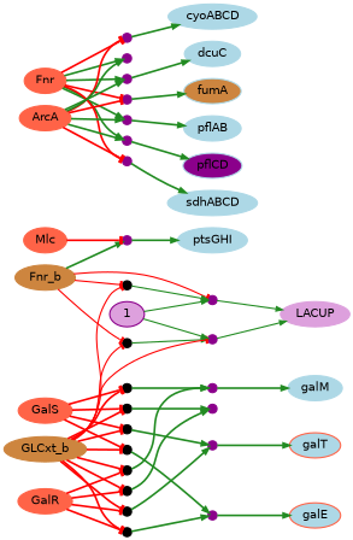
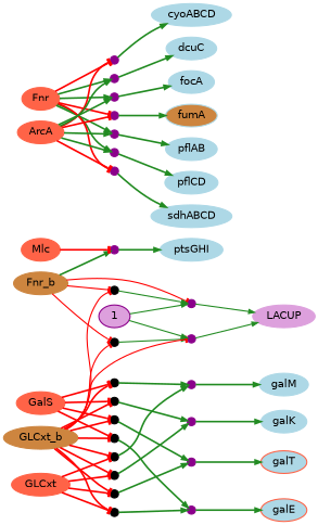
  digraph {
    rankdir=LR
    node [color=darkmagenta fillcolor=darkmagenta fixedsize=True fontname=Helvetica fontsize=18 shape=ellipse style="filled, bold"]
    edge [arrowhead=normal color=forestgreen dir=forward penwidth=3 sign=1 weight=3]
    n1 [height=0.2 label=" " width=0.2]
    LACUP [color=plum fillcolor=plum fixedsize=""]
    n3 [color=peru fillcolor=peru label=Fnr_b fixedsize=""]
    n4 [color=black fillcolor=black height=0.2 label="." width=0.2]
    n5 [color=black fillcolor=black height=0.2 label="." width=0.2]
    n6 [height=0.2 label=" " width=0.2]
    n7 [height=0.2 label=" " width=0.2]
    ptsGHI [color=lightblue fillcolor=lightblue fixedsize=""]
    GLCxt_b [color=peru fillcolor=peru fixedsize=""]
    n10 [color=black fillcolor=black height=0.2 label="." width=0.2]
    n11 [color=black fillcolor=black height=0.2 label="." width=0.2]
    n12 [color=black fillcolor=black height=0.2 label="." width=0.2]
    n13 [color=black fillcolor=black height=0.2 label="." width=0.2]
    n14 [color=black fillcolor=black height=0.2 label="." width=0.2]
    n15 [color=black fillcolor=black height=0.2 label="." width=0.2]
    n16 [color=black fillcolor=black height=0.2 label="." width=0.2]
    n17 [color=black fillcolor=black height=0.2 label="." width=0.2]
    n18 [height=0.2 label=" " width=0.2]
    n19 [height=0.2 label=" " width=0.2]
    n20 [height=0.2 label=" " width=0.2]
    n21 [height=0.2 label=" " width=0.2]
    1 [fillcolor=plum fixedsize=""]
    n23 [height=0.2 label=" " width=0.2]
    cyoABCD [color=lightblue fillcolor=lightblue fixedsize=""]
    Fnr [color=tomato fillcolor=tomato fixedsize=""]
    n26 [height=0.2 label=" " width=0.2]
    n27 [height=0.2 label=" " width=0.2]
    n28 [height=0.2 label=" " width=0.2]
    n29 [height=0.2 label=" " width=0.2]
    n30 [height=0.2 label=" " width=0.2]
    n31 [height=0.2 label=" " width=0.2]
    dcuC [color=lightblue fillcolor=lightblue fixedsize=""]
+   focA [color=lightblue fillcolor=lightblue fixedsize=""]
    fumA [color=lightblue fillcolor=peru fixedsize=""]
    pflAB [color=lightblue fillcolor=lightblue fixedsize=""]
-   pflCD [color=lightblue fixedsize=""]
+   pflCD [color=lightblue fillcolor=lightblue fixedsize=""]
    sdhABCD [color=lightblue fillcolor=lightblue fixedsize=""]
    ArcA [color=tomato fillcolor=tomato fixedsize=""]
    galE [color=tomato fillcolor=lightblue fixedsize=""]
    GalS [color=tomato fillcolor=tomato fixedsize=""]
-   GalR [color=tomato fillcolor=tomato fixedsize=""]
+   GalR [color=tomato fillcolor=tomato label=GLCxt fixedsize=""]
+   galK [color=lightblue fillcolor=lightblue fixedsize=""]
    galM [color=lightblue fillcolor=lightblue fixedsize=""]
    galT [color=tomato fillcolor=lightblue fixedsize=""]
    Mlc [color=tomato fillcolor=tomato fixedsize=""]
    n1 -> LACUP [penwidth=2 weight=2]
    n3 -> n1 [arrowhead=tee color=red penwidth=2 sign=-1 weight=2]
    n3 -> n4 [arrowhead=tee color=red penwidth=2 sign=-1 weight=2]
    n3 -> n5 [arrowhead=tee color=red penwidth=2 sign=-1 weight=2]
    n3 -> n6
    n4 -> n1 [penwidth=2 weight=2]
    n5 -> n7 [penwidth=2 weight=2]
    n6 -> ptsGHI
    n7 -> LACUP [penwidth=2 weight=2]
    GLCxt_b -> n4 [arrowhead=tee color=red penwidth=2 sign=-1 weight=2]
    GLCxt_b -> n5 [arrowhead=tee color=red penwidth=2 sign=-1 weight=2]
    GLCxt_b -> n7 [arrowhead=tee color=red penwidth=2 sign=-1 weight=2]
    GLCxt_b -> n10 [arrowhead=tee color=red sign=-1]
    GLCxt_b -> n11 [arrowhead=tee color=red sign=-1]
    GLCxt_b -> n12 [arrowhead=tee color=red sign=-1]
    GLCxt_b -> n13 [arrowhead=tee color=red sign=-1]
    GLCxt_b -> n14 [arrowhead=tee color=red sign=-1]
    GLCxt_b -> n15 [arrowhead=tee color=red sign=-1]
    GLCxt_b -> n16 [arrowhead=tee color=red sign=-1]
    GLCxt_b -> n17 [arrowhead=tee color=red sign=-1]
    n10 -> n18
    n11 -> n18
    n12 -> n19
    n13 -> n19
    n14 -> n20
    n15 -> n20
    n16 -> n21
    n17 -> n21
    n18 -> galE
+   n19 -> galK
    n20 -> galM
    n21 -> galT
    1 -> n1 [penwidth=2 weight=2]
    1 -> n7 [penwidth=2 weight=2]
    n23 -> cyoABCD
    Fnr -> n23 [arrowhead=tee color=red sign=-1]
    Fnr -> n26
    Fnr -> n27
    Fnr -> n28 [arrowhead=tee color=red sign=-1]
    Fnr -> n29
    Fnr -> n30
    Fnr -> n31 [arrowhead=tee color=red sign=-1]
    n26 -> dcuC
+   n27 -> focA
    n28 -> fumA
    n29 -> pflAB
    n30 -> pflCD
    n31 -> sdhABCD
    ArcA -> n23 [arrowhead=tee color=red sign=-1]
    ArcA -> n26
    ArcA -> n27
    ArcA -> n28 [arrowhead=tee color=red sign=-1]
    ArcA -> n29
    ArcA -> n30
    ArcA -> n31 [arrowhead=tee color=red sign=-1]
    GalS -> n10 [arrowhead=tee color=red sign=-1]
    GalS -> n12 [arrowhead=tee color=red sign=-1]
    GalS -> n14 [arrowhead=tee color=red sign=-1]
    GalS -> n16 [arrowhead=tee color=red sign=-1]
    GalR -> n11 [arrowhead=tee color=red sign=-1]
    GalR -> n13 [arrowhead=tee color=red sign=-1]
    GalR -> n15 [arrowhead=tee color=red sign=-1]
    GalR -> n17 [arrowhead=tee color=red sign=-1]
    Mlc -> n6 [arrowhead=tee color=red sign=-1]
  }
